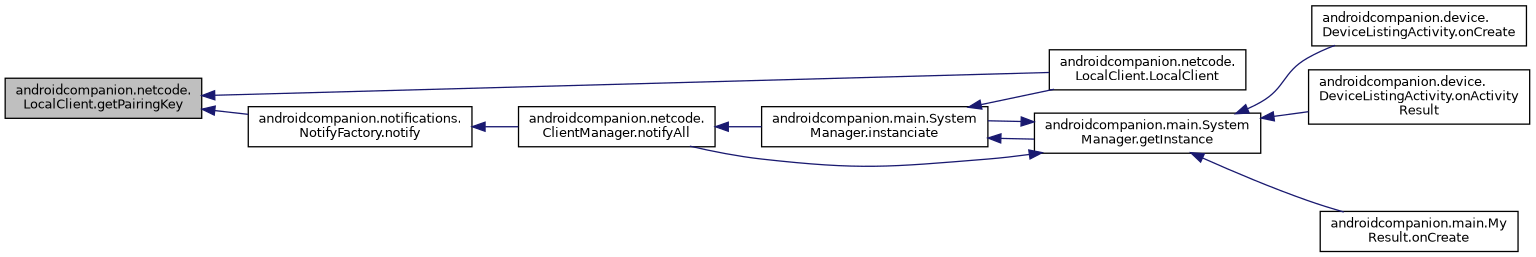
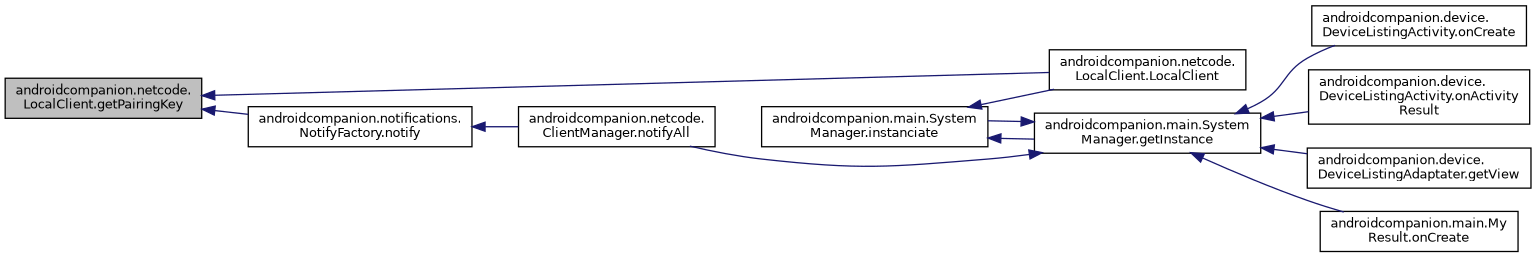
  digraph {
    rankdir=LR
    node [color=black fillcolor=white fontname=Helvetica fontsize=10 shape=record style=filled]
    edge [color=midnightblue dir=back fontname=Helvetica fontsize=10 labelfontname=Helvetica labelfontsize=10 style=solid]
    n1 [fillcolor=grey75 fontcolor=black height=0.2 label="androidcompanion.netcode.\lLocalClient.getPairingKey" width=0.4]
    n2 [height=0.2 label="androidcompanion.netcode.\lLocalClient.LocalClient" width=0.4]
    n3 [height=0.2 label="androidcompanion.notifications.\lNotifyFactory.notify" width=0.4]
    n4 [height=0.2 label="androidcompanion.netcode.\lClientManager.notifyAll" width=0.4]
    n5 [height=0.2 label="androidcompanion.main.System\lManager.instanciate" width=0.4]
    n6 [height=0.2 label="androidcompanion.main.System\lManager.getInstance" width=0.4]
    n7 [height=0.2 label="androidcompanion.device.\lDeviceListingActivity.onCreate" width=0.4]
    n8 [height=0.2 label="androidcompanion.device.\lDeviceListingActivity.onActivity\lResult" width=0.4]
+   n9 [height=0.2 label="androidcompanion.device.\lDeviceListingAdaptater.getView" width=0.4]
    n10 [height=0.2 label="androidcompanion.main.My\lResult.onCreate" width=0.4]
    n1 -> n2
    n1 -> n3
    n3 -> n4
-   n4 -> n5
    n5 -> n2
    n5 -> n6
    n6 -> n4
    n6 -> n5
    n6 -> n7
    n6 -> n8
+   n6 -> n9
    n6 -> n10
  }
